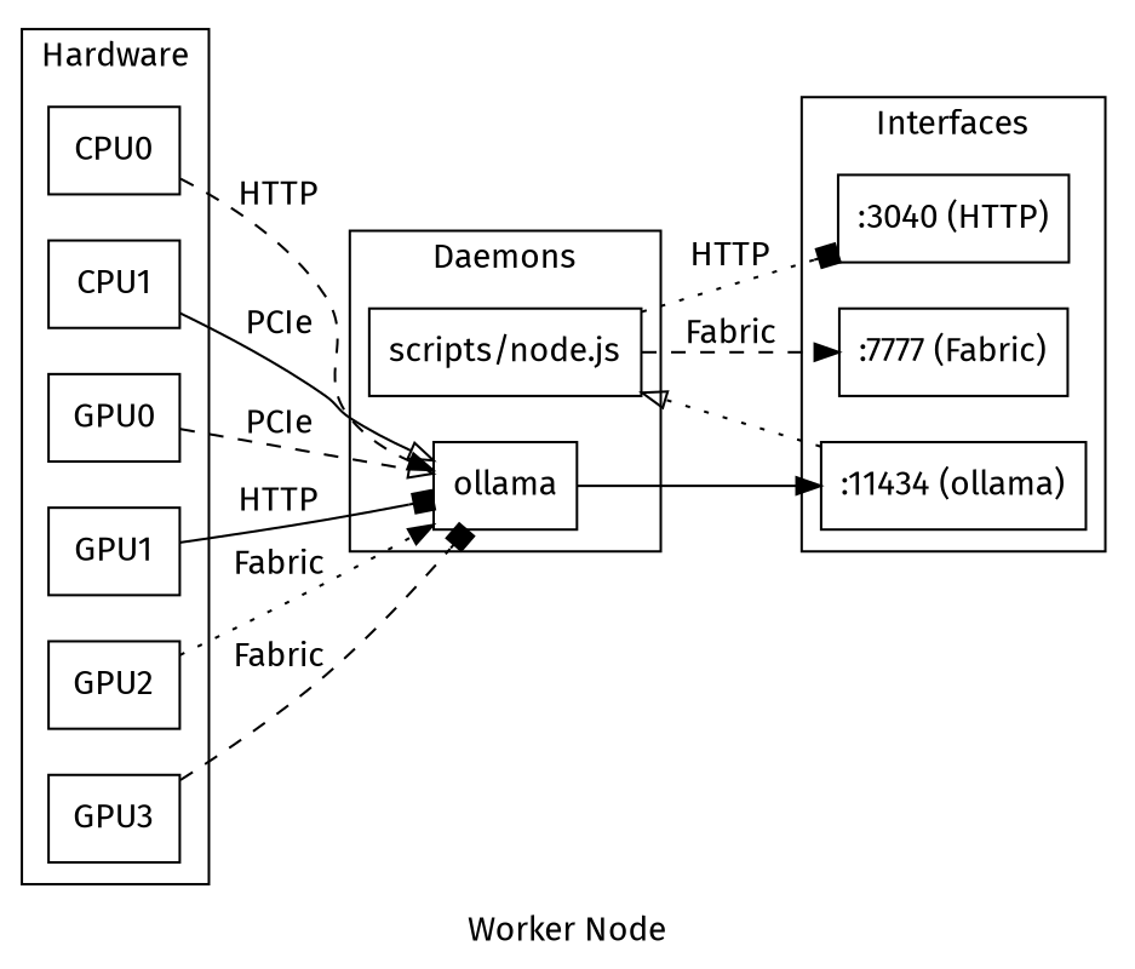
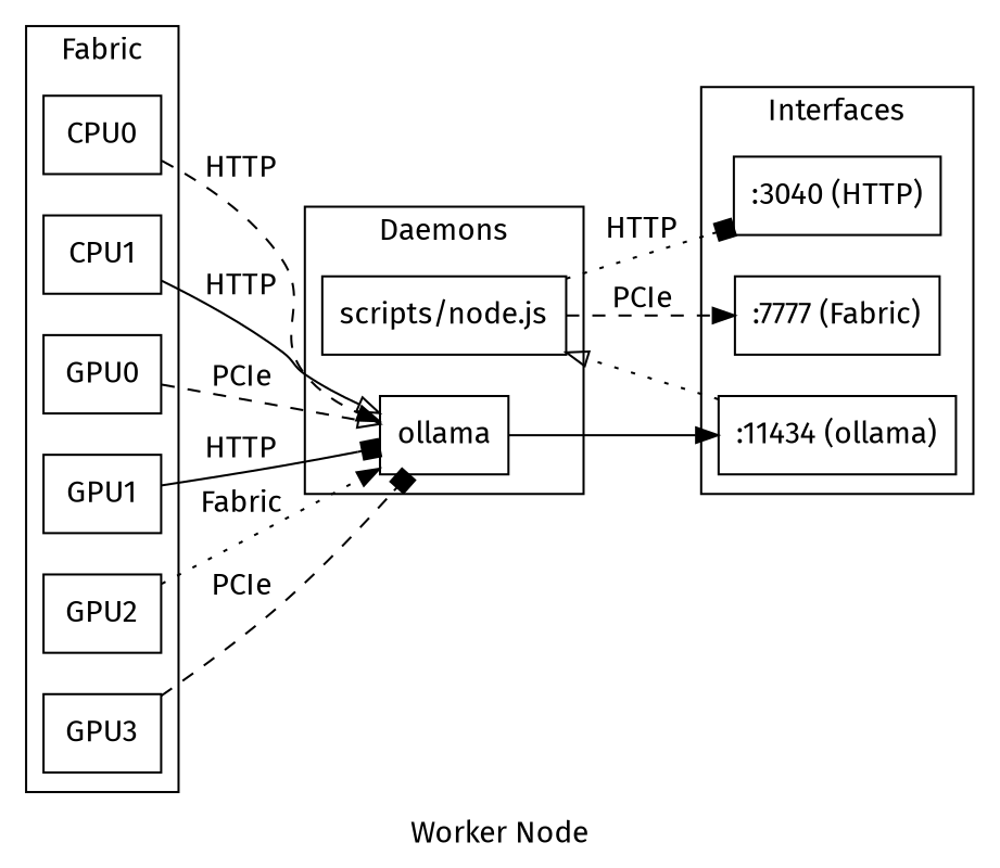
  digraph {
    fontname="Fira Sans"
    label="Worker Node"
    rankdir=LR
    node [fontname="Fira Sans" shape=record]
    edge [arrowhead=normal fontname="Fira Sans" style=dashed]
    n1 [label=":3040 (HTTP)"]
    n2 [label=":7777 (Fabric)"]
    n3 [label=":11434 (ollama)"]
    n4 [label="scripts/node.js"]
    n5 [label=ollama]
    n6 [label=CPU0]
    n7 [label=CPU1]
    n8 [label=GPU0]
    n9 [label=GPU1]
    n10 [label=GPU2]
    n11 [label=GPU3]
    subgraph cluster_1 {
      label=Interfaces
      n1
      n2
      n3
    }
    subgraph cluster_2 {
      label=Daemons
      n4
      n5
    }
    subgraph cluster_3 {
-     label=Hardware
+     label=Fabric
      n6
      n7
      n8
      n9
      n10
      n11
    }
    n3 -> n4 [arrowhead=onormal style=dotted]
    n4 -> n1 [arrowhead=box label=HTTP style=dotted]
-   n4 -> n2 [label=Fabric]
+   n4 -> n2 [label=PCIe]
    n5 -> n3 [style=solid]
    n6 -> n5 [label=HTTP]
-   n7 -> n5 [arrowhead=onormal label=PCIe style=solid]
+   n7 -> n5 [arrowhead=onormal label=HTTP style=solid]
    n8 -> n5 [arrowhead=onormal label=PCIe]
    n9 -> n5 [arrowhead=box label=HTTP style=solid]
    n10 -> n5 [label=Fabric style=dotted]
-   n11 -> n5 [arrowhead=box label=Fabric]
+   n11 -> n5 [arrowhead=box label=PCIe]
  }
